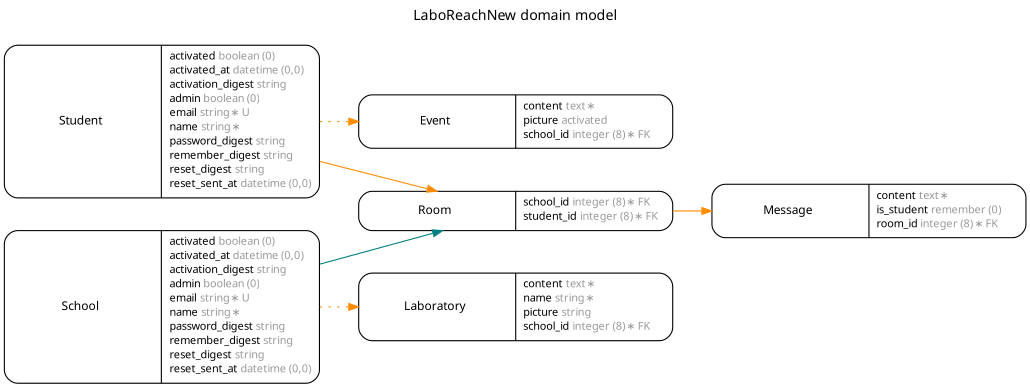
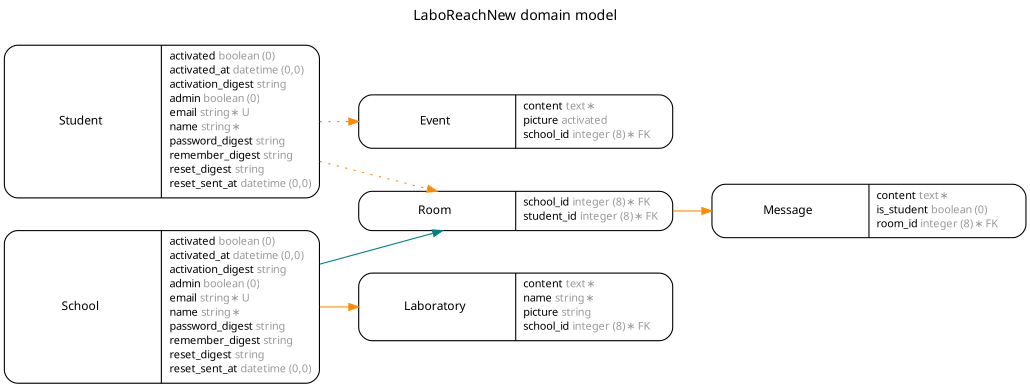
  digraph {
    concentrate=true
    fontname="Arial BoldMT"
    fontsize=13
    label="LaboReachNew domain model\n\n"
    labelloc=t
    nodesep=0.4
    rankdir=LR
    ranksep=0.5
    splines=spline
    node [fontname=ArialMT fontsize=10 margin="0.07,0.05" penwidth=1.0 shape=Mrecord]
    edge [arrowhead=normal arrowsize=0.9 arrowtail=none color=darkorange dir=both fontname=ArialMT fontsize=7 labelangle=32 labeldistance=1.8 penwidth=1.0 style=bold weight=2]
    n1 [label=<{<table border="0" align="center" cellspacing="0.5" cellpadding="0" width="134">   <tr><td align="center" valign="bottom" width="130"><font face="Arial BoldMT" point-size="11">Event</font></td></tr> </table> | <table border="0" align="left" cellspacing="2" cellpadding="0" width="134">   <tr><td align="left" width="130" port="content">content <font face="Arial ItalicMT" color="grey60">text ∗</font></td></tr>   <tr><td align="left" width="130" port="picture">picture <font face="Arial ItalicMT" color="grey60">activated</font></td></tr>   <tr><td align="left" width="130" port="school_id">school_id <font face="Arial ItalicMT" color="grey60">integer (8) ∗ FK</font></td></tr> </table> }>]
    n2 [label=<{<table border="0" align="center" cellspacing="0.5" cellpadding="0" width="134">   <tr><td align="center" valign="bottom" width="130"><font face="Arial BoldMT" point-size="11">Laboratory</font></td></tr> </table> | <table border="0" align="left" cellspacing="2" cellpadding="0" width="134">   <tr><td align="left" width="130" port="content">content <font face="Arial ItalicMT" color="grey60">text ∗</font></td></tr>   <tr><td align="left" width="130" port="name">name <font face="Arial ItalicMT" color="grey60">string ∗</font></td></tr>   <tr><td align="left" width="130" port="picture">picture <font face="Arial ItalicMT" color="grey60">string</font></td></tr>   <tr><td align="left" width="130" port="school_id">school_id <font face="Arial ItalicMT" color="grey60">integer (8) ∗ FK</font></td></tr> </table> }>]
-   n3 [label=<{<table border="0" align="center" cellspacing="0.5" cellpadding="0" width="134">   <tr><td align="center" valign="bottom" width="130"><font face="Arial BoldMT" point-size="11">Message</font></td></tr> </table> | <table border="0" align="left" cellspacing="2" cellpadding="0" width="134">   <tr><td align="left" width="130" port="content">content <font face="Arial ItalicMT" color="grey60">text ∗</font></td></tr>   <tr><td align="left" width="130" port="is_student">is_student <font face="Arial ItalicMT" color="grey60">remember (0)</font></td></tr>   <tr><td align="left" width="130" port="room_id">room_id <font face="Arial ItalicMT" color="grey60">integer (8) ∗ FK</font></td></tr> </table> }>]
+   n3 [label=<{<table border="0" align="center" cellspacing="0.5" cellpadding="0" width="134">   <tr><td align="center" valign="bottom" width="130"><font face="Arial BoldMT" point-size="11">Message</font></td></tr> </table> | <table border="0" align="left" cellspacing="2" cellpadding="0" width="134">   <tr><td align="left" width="130" port="content">content <font face="Arial ItalicMT" color="grey60">text ∗</font></td></tr>   <tr><td align="left" width="130" port="is_student">is_student <font face="Arial ItalicMT" color="grey60">boolean (0)</font></td></tr>   <tr><td align="left" width="130" port="room_id">room_id <font face="Arial ItalicMT" color="grey60">integer (8) ∗ FK</font></td></tr> </table> }>]
    n4 [label=<{<table border="0" align="center" cellspacing="0.5" cellpadding="0" width="134">   <tr><td align="center" valign="bottom" width="130"><font face="Arial BoldMT" point-size="11">Room</font></td></tr> </table> | <table border="0" align="left" cellspacing="2" cellpadding="0" width="134">   <tr><td align="left" width="130" port="school_id">school_id <font face="Arial ItalicMT" color="grey60">integer (8) ∗ FK</font></td></tr>   <tr><td align="left" width="130" port="student_id">student_id <font face="Arial ItalicMT" color="grey60">integer (8) ∗ FK</font></td></tr> </table> }>]
    n5 [label=<{<table border="0" align="center" cellspacing="0.5" cellpadding="0" width="134">   <tr><td align="center" valign="bottom" width="130"><font face="Arial BoldMT" point-size="11">School</font></td></tr> </table> | <table border="0" align="left" cellspacing="2" cellpadding="0" width="134">   <tr><td align="left" width="130" port="activated">activated <font face="Arial ItalicMT" color="grey60">boolean (0)</font></td></tr>   <tr><td align="left" width="130" port="activated_at">activated_at <font face="Arial ItalicMT" color="grey60">datetime (0,0)</font></td></tr>   <tr><td align="left" width="130" port="activation_digest">activation_digest <font face="Arial ItalicMT" color="grey60">string</font></td></tr>   <tr><td align="left" width="130" port="admin">admin <font face="Arial ItalicMT" color="grey60">boolean (0)</font></td></tr>   <tr><td align="left" width="130" port="email">email <font face="Arial ItalicMT" color="grey60">string ∗ U</font></td></tr>   <tr><td align="left" width="130" port="name">name <font face="Arial ItalicMT" color="grey60">string ∗</font></td></tr>   <tr><td align="left" width="130" port="password_digest">password_digest <font face="Arial ItalicMT" color="grey60">string</font></td></tr>   <tr><td align="left" width="130" port="remember_digest">remember_digest <font face="Arial ItalicMT" color="grey60">string</font></td></tr>   <tr><td align="left" width="130" port="reset_digest">reset_digest <font face="Arial ItalicMT" color="grey60">string</font></td></tr>   <tr><td align="left" width="130" port="reset_sent_at">reset_sent_at <font face="Arial ItalicMT" color="grey60">datetime (0,0)</font></td></tr> </table> }>]
    n6 [label=<{<table border="0" align="center" cellspacing="0.5" cellpadding="0" width="134">   <tr><td align="center" valign="bottom" width="130"><font face="Arial BoldMT" point-size="11">Student</font></td></tr> </table> | <table border="0" align="left" cellspacing="2" cellpadding="0" width="134">   <tr><td align="left" width="130" port="activated">activated <font face="Arial ItalicMT" color="grey60">boolean (0)</font></td></tr>   <tr><td align="left" width="130" port="activated_at">activated_at <font face="Arial ItalicMT" color="grey60">datetime (0,0)</font></td></tr>   <tr><td align="left" width="130" port="activation_digest">activation_digest <font face="Arial ItalicMT" color="grey60">string</font></td></tr>   <tr><td align="left" width="130" port="admin">admin <font face="Arial ItalicMT" color="grey60">boolean (0)</font></td></tr>   <tr><td align="left" width="130" port="email">email <font face="Arial ItalicMT" color="grey60">string ∗ U</font></td></tr>   <tr><td align="left" width="130" port="name">name <font face="Arial ItalicMT" color="grey60">string ∗</font></td></tr>   <tr><td align="left" width="130" port="password_digest">password_digest <font face="Arial ItalicMT" color="grey60">string</font></td></tr>   <tr><td align="left" width="130" port="remember_digest">remember_digest <font face="Arial ItalicMT" color="grey60">string</font></td></tr>   <tr><td align="left" width="130" port="reset_digest">reset_digest <font face="Arial ItalicMT" color="grey60">string</font></td></tr>   <tr><td align="left" width="130" port="reset_sent_at">reset_sent_at <font face="Arial ItalicMT" color="grey60">datetime (0,0)</font></td></tr> </table> }>]
    n4 -> n3
-   n5 -> n2 [style=dotted]
+   n5 -> n2
    n5 -> n4 [color=teal]
    n6 -> n1 [style=dotted]
-   n6 -> n4
+   n6 -> n4 [style=dotted]
  }
